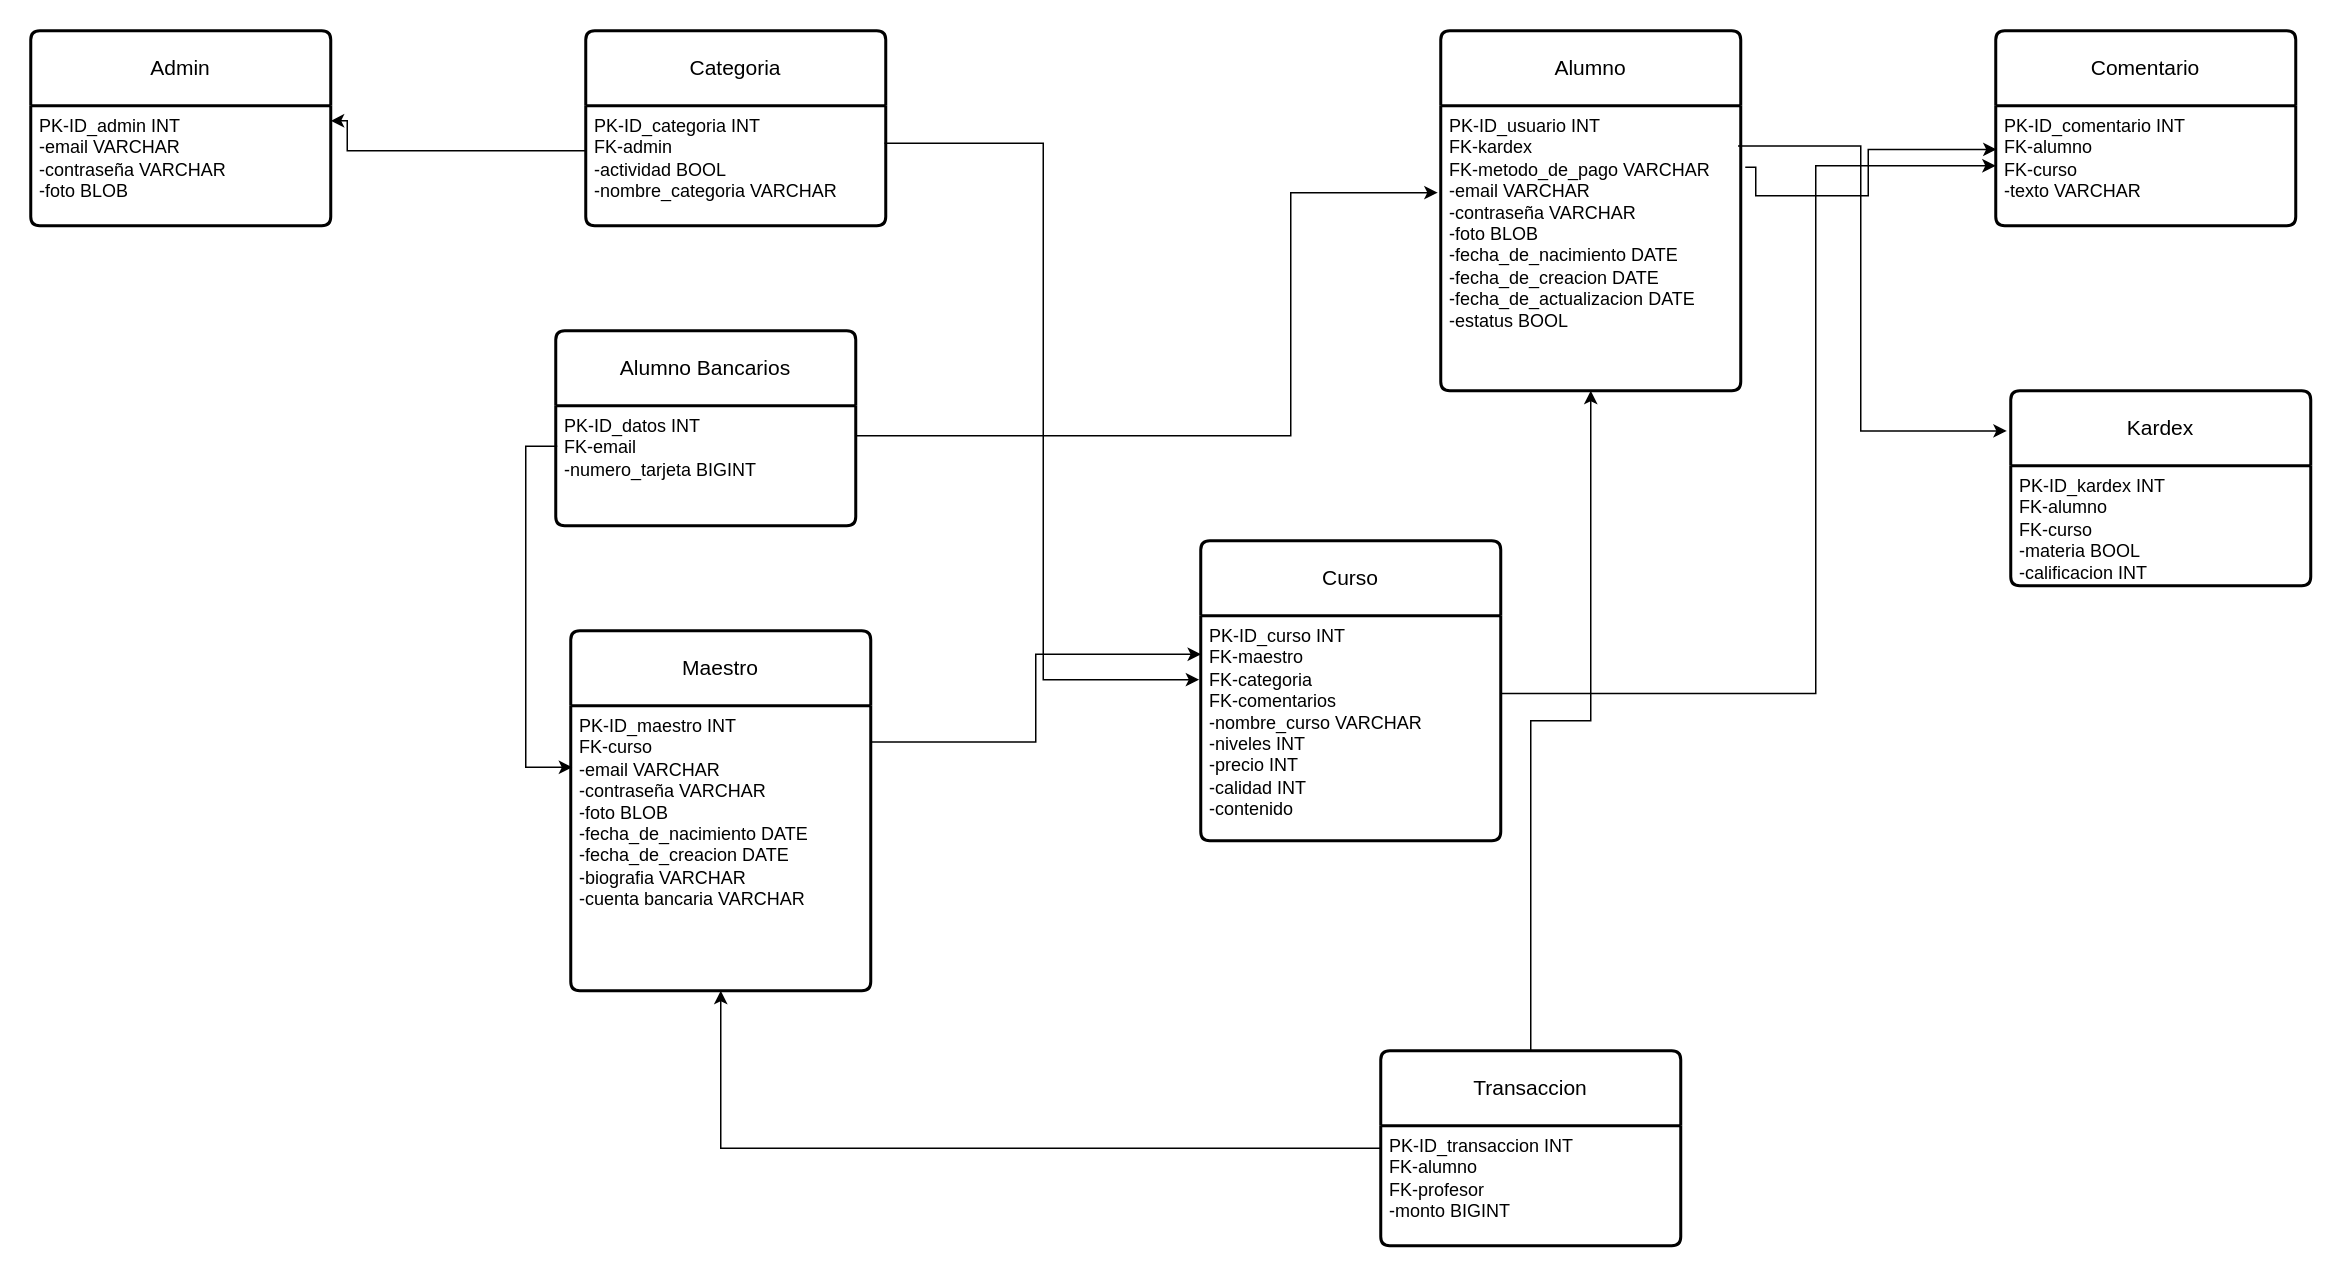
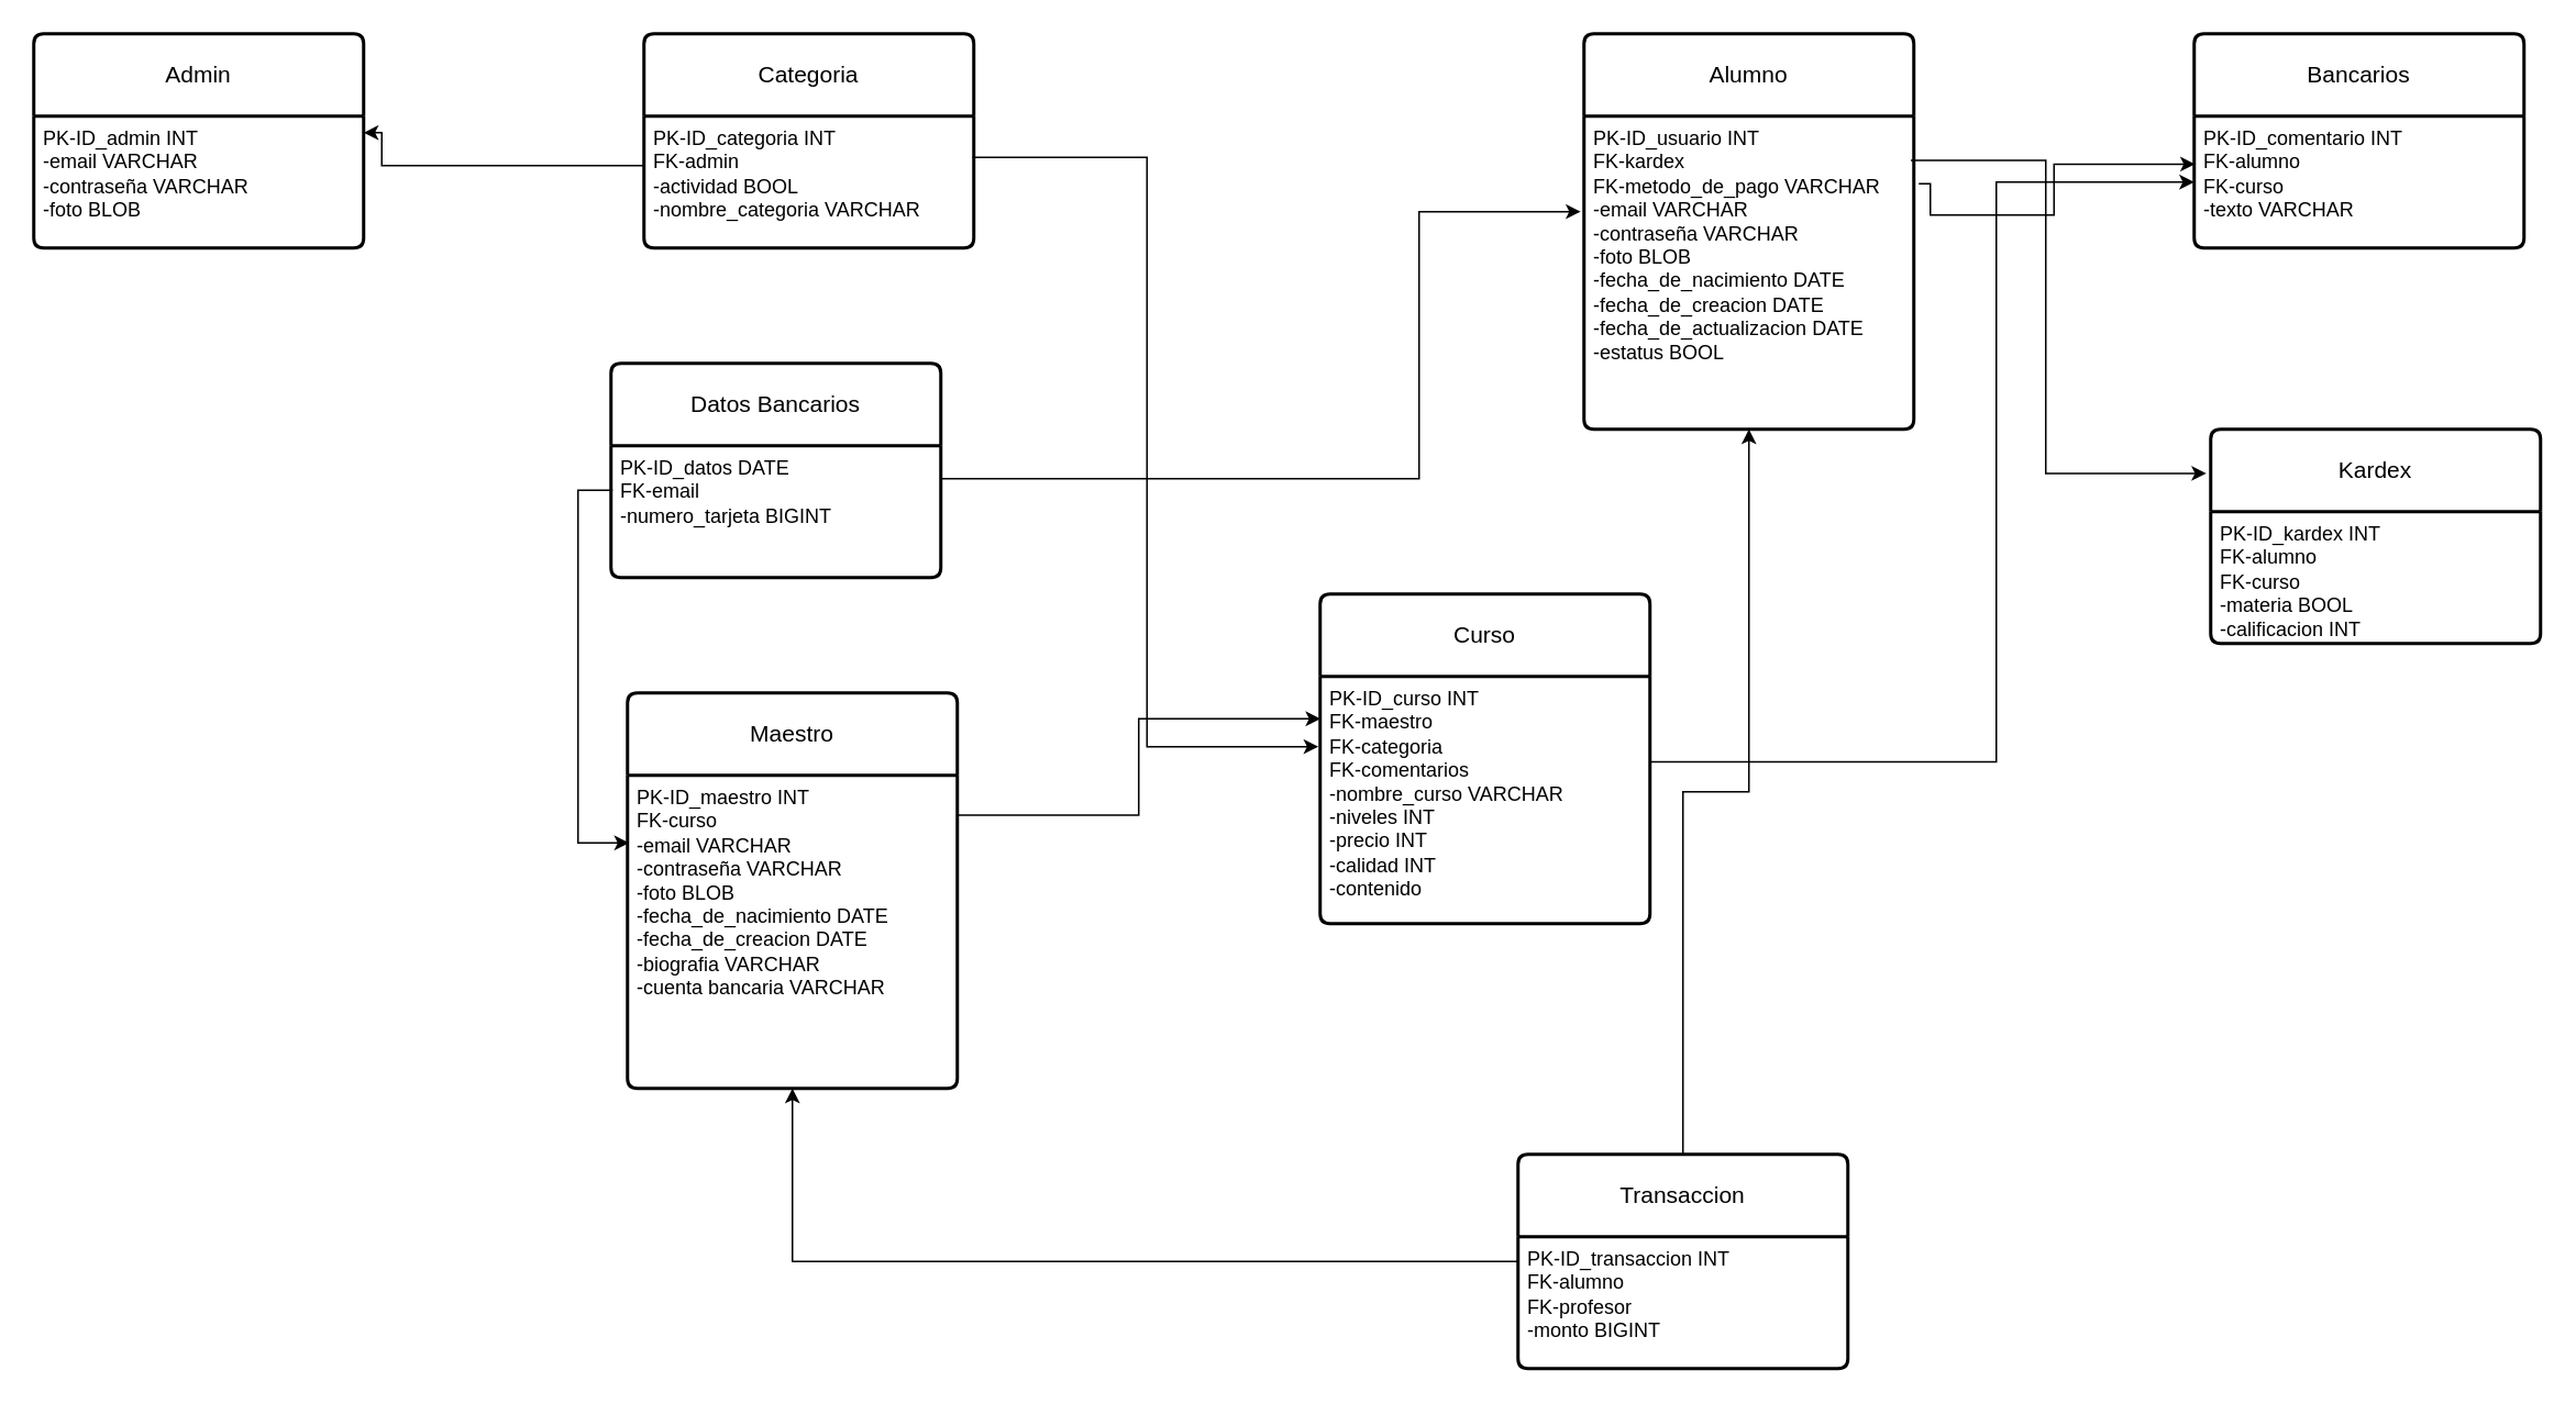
  <mxCell id="0" />
  <mxCell id="1" parent="0" />
  <mxCell id="2" value="Alumno" style="swimlane;childLayout=stackLayout;horizontal=1;startSize=50;horizontalStack=0;rounded=1;fontSize=14;fontStyle=0;strokeWidth=2;resizeParent=0;resizeLast=1;shadow=0;dashed=0;align=center;arcSize=4;whiteSpace=wrap;html=1;" vertex="1" parent="1"><mxGeometry x="960" y="20" width="200" height="240" as="geometry" /></mxCell>
  <mxCell id="3" value="PK-ID_usuario INT&lt;div&gt;FK-kardex&lt;/div&gt;&lt;div&gt;FK-metodo_de_pago VARCHAR&lt;br&gt;-email VARCHAR&lt;div&gt;-contraseña VARCHAR&lt;/div&gt;&lt;div&gt;-foto BLOB&lt;/div&gt;&lt;div&gt;-fecha_de_nacimiento DATE&lt;/div&gt;&lt;div&gt;-fecha_de_creacion DATE&lt;/div&gt;&lt;div&gt;-fecha_de_actualizacion DATE&lt;/div&gt;&lt;div&gt;-estatus BOOL&lt;/div&gt;&lt;/div&gt;" style="align=left;strokeColor=none;fillColor=none;spacingLeft=4;fontSize=12;verticalAlign=top;resizable=0;rotatable=0;part=1;html=1;" vertex="1" parent="2"><mxGeometry y="50" width="200" height="190" as="geometry" /></mxCell>
  <mxCell id="4" value="Maestro" style="swimlane;childLayout=stackLayout;horizontal=1;startSize=50;horizontalStack=0;rounded=1;fontSize=14;fontStyle=0;strokeWidth=2;resizeParent=0;resizeLast=1;shadow=0;dashed=0;align=center;arcSize=4;whiteSpace=wrap;html=1;" vertex="1" parent="1"><mxGeometry x="380" y="420" width="200" height="240" as="geometry"><mxRectangle x="370" y="50" width="90" height="50" as="alternateBounds" /></mxGeometry></mxCell>
  <mxCell id="5" value="PK-ID_maestro INT&lt;div&gt;FK-curso&lt;br&gt;-email VARCHAR&lt;div&gt;-contraseña VARCHAR&lt;/div&gt;&lt;div&gt;-foto BLOB&lt;/div&gt;&lt;div&gt;-fecha_de_nacimiento DATE&lt;/div&gt;&lt;div&gt;-fecha_de_creacion DATE&lt;/div&gt;&lt;div&gt;-biografia VARCHAR&lt;/div&gt;&lt;div&gt;-cuenta bancaria VARCHAR&lt;/div&gt;&lt;/div&gt;" style="align=left;strokeColor=none;fillColor=none;spacingLeft=4;fontSize=12;verticalAlign=top;resizable=0;rotatable=0;part=1;html=1;" vertex="1" parent="4"><mxGeometry y="50" width="200" height="190" as="geometry" /></mxCell>
  <mxCell id="6" value="Admin" style="swimlane;childLayout=stackLayout;horizontal=1;startSize=50;horizontalStack=0;rounded=1;fontSize=14;fontStyle=0;strokeWidth=2;resizeParent=0;resizeLast=1;shadow=0;dashed=0;align=center;arcSize=4;whiteSpace=wrap;html=1;" vertex="1" parent="1"><mxGeometry x="20" y="20" width="200" height="130" as="geometry" /></mxCell>
  <mxCell id="7" value="PK-ID_admin INT&lt;br&gt;-email VARCHAR&lt;div&gt;-contraseña VARCHAR&lt;/div&gt;&lt;div&gt;-foto BLOB&lt;/div&gt;" style="align=left;strokeColor=none;fillColor=none;spacingLeft=4;fontSize=12;verticalAlign=top;resizable=0;rotatable=0;part=1;html=1;" vertex="1" parent="6"><mxGeometry y="50" width="200" height="80" as="geometry" /></mxCell>
  <mxCell id="8" value="Categoria" style="swimlane;childLayout=stackLayout;horizontal=1;startSize=50;horizontalStack=0;rounded=1;fontSize=14;fontStyle=0;strokeWidth=2;resizeParent=0;resizeLast=1;shadow=0;dashed=0;align=center;arcSize=4;whiteSpace=wrap;html=1;" vertex="1" parent="1"><mxGeometry x="390" y="20" width="200" height="130" as="geometry" /></mxCell>
  <mxCell id="9" value="PK-ID_categoria INT&lt;div&gt;FK-admin&lt;br&gt;-actividad BOOL&lt;div&gt;&lt;div&gt;-nombre_categoria VARCHAR&lt;/div&gt;&lt;/div&gt;&lt;/div&gt;" style="align=left;strokeColor=none;fillColor=none;spacingLeft=4;fontSize=12;verticalAlign=top;resizable=0;rotatable=0;part=1;html=1;" vertex="1" parent="8"><mxGeometry y="50" width="200" height="80" as="geometry" /></mxCell>
  <mxCell id="10" style="edgeStyle=orthogonalEdgeStyle;rounded=0;orthogonalLoop=1;jettySize=auto;html=1;entryX=0.995;entryY=0.138;entryDx=0;entryDy=0;entryPerimeter=0;" edge="1" parent="1"><mxGeometry relative="1" as="geometry"><mxPoint x="390" y="124" as="sourcePoint" /><mxPoint x="220" y="80.04" as="targetPoint" /><Array as="points"><mxPoint x="390" y="100" /><mxPoint x="231" y="100" /><mxPoint x="231" y="80" /></Array></mxGeometry></mxCell>
  <mxCell id="11" value="Curso" style="swimlane;childLayout=stackLayout;horizontal=1;startSize=50;horizontalStack=0;rounded=1;fontSize=14;fontStyle=0;strokeWidth=2;resizeParent=0;resizeLast=1;shadow=0;dashed=0;align=center;arcSize=4;whiteSpace=wrap;html=1;" vertex="1" parent="1"><mxGeometry x="800" y="360" width="200" height="200" as="geometry" /></mxCell>
  <mxCell id="12" value="PK-ID_curso INT&lt;br&gt;&lt;div&gt;&lt;div&gt;FK-maestro&lt;/div&gt;&lt;div&gt;FK-categoria&lt;/div&gt;&lt;div&gt;FK-comentarios&lt;/div&gt;&lt;div&gt;-nombre_curso VARCHAR&lt;/div&gt;&lt;div&gt;-niveles INT&lt;/div&gt;&lt;/div&gt;&lt;div&gt;-precio INT&lt;/div&gt;&lt;div&gt;-calidad INT&lt;/div&gt;&lt;div&gt;-contenido&amp;nbsp;&lt;/div&gt;&lt;div&gt;&lt;br&gt;&lt;/div&gt;" style="align=left;strokeColor=none;fillColor=none;spacingLeft=4;fontSize=12;verticalAlign=top;resizable=0;rotatable=0;part=1;html=1;" vertex="1" parent="11"><mxGeometry y="50" width="200" height="150" as="geometry" /></mxCell>
  <mxCell id="13" style="edgeStyle=orthogonalEdgeStyle;rounded=0;orthogonalLoop=1;jettySize=auto;html=1;exitX=1.001;exitY=0.127;exitDx=0;exitDy=0;entryX=0.001;entryY=0.171;entryDx=0;entryDy=0;entryPerimeter=0;exitPerimeter=0;" edge="1" parent="1" source="5" target="12"><mxGeometry relative="1" as="geometry" /></mxCell>
  <mxCell id="14" style="edgeStyle=orthogonalEdgeStyle;rounded=0;orthogonalLoop=1;jettySize=auto;html=1;entryX=-0.005;entryY=0.284;entryDx=0;entryDy=0;entryPerimeter=0;exitX=0.996;exitY=0.313;exitDx=0;exitDy=0;exitPerimeter=0;" edge="1" parent="1" source="9" target="12"><mxGeometry relative="1" as="geometry" /></mxCell>
- <mxCell id="15" value="Comentario" style="swimlane;childLayout=stackLayout;horizontal=1;startSize=50;horizontalStack=0;rounded=1;fontSize=14;fontStyle=0;strokeWidth=2;resizeParent=0;resizeLast=1;shadow=0;dashed=0;align=center;arcSize=4;whiteSpace=wrap;html=1;" vertex="1" parent="1"><mxGeometry x="1330" y="20" width="200" height="130" as="geometry" /></mxCell>
+ <mxCell id="15" value="Bancarios" style="swimlane;childLayout=stackLayout;horizontal=1;startSize=50;horizontalStack=0;rounded=1;fontSize=14;fontStyle=0;strokeWidth=2;resizeParent=0;resizeLast=1;shadow=0;dashed=0;align=center;arcSize=4;whiteSpace=wrap;html=1;" vertex="1" parent="1"><mxGeometry x="1330" y="20" width="200" height="130" as="geometry" /></mxCell>
  <mxCell id="16" value="PK-ID_comentario INT&lt;br&gt;FK-alumno&lt;div&gt;&lt;div&gt;FK-curso&lt;span style=&quot;white-space: pre;&quot;&gt;&#09;&lt;/span&gt;&lt;/div&gt;&lt;div&gt;-texto VARCHAR&lt;/div&gt;&lt;div&gt;&lt;br&gt;&lt;/div&gt;&lt;/div&gt;" style="align=left;strokeColor=none;fillColor=none;spacingLeft=4;fontSize=12;verticalAlign=top;resizable=0;rotatable=0;part=1;html=1;" vertex="1" parent="15"><mxGeometry y="50" width="200" height="80" as="geometry" /></mxCell>
  <mxCell id="17" value="Kardex" style="swimlane;childLayout=stackLayout;horizontal=1;startSize=50;horizontalStack=0;rounded=1;fontSize=14;fontStyle=0;strokeWidth=2;resizeParent=0;resizeLast=1;shadow=0;dashed=0;align=center;arcSize=4;whiteSpace=wrap;html=1;" vertex="1" parent="1"><mxGeometry x="1340" y="260" width="200" height="130" as="geometry" /></mxCell>
  <mxCell id="18" value="PK-ID_kardex INT&lt;br&gt;FK-alumno&lt;div&gt;FK-curso&lt;/div&gt;&lt;div&gt;-materia BOOL&lt;/div&gt;&lt;div&gt;-calificacion INT&lt;/div&gt;" style="align=left;strokeColor=none;fillColor=none;spacingLeft=4;fontSize=12;verticalAlign=top;resizable=0;rotatable=0;part=1;html=1;" vertex="1" parent="17"><mxGeometry y="50" width="200" height="80" as="geometry" /></mxCell>
  <mxCell id="19" style="edgeStyle=orthogonalEdgeStyle;rounded=0;orthogonalLoop=1;jettySize=auto;html=1;entryX=0.003;entryY=0.364;entryDx=0;entryDy=0;entryPerimeter=0;exitX=1.015;exitY=0.216;exitDx=0;exitDy=0;exitPerimeter=0;" edge="1" parent="1" source="3" target="16"><mxGeometry relative="1" as="geometry"><Array as="points"><mxPoint x="1170" y="111" /><mxPoint x="1170" y="130" /><mxPoint x="1245" y="130" /><mxPoint x="1245" y="99" /></Array></mxGeometry></mxCell>
  <mxCell id="20" style="edgeStyle=orthogonalEdgeStyle;rounded=0;orthogonalLoop=1;jettySize=auto;html=1;entryX=0;entryY=0.5;entryDx=0;entryDy=0;exitX=1.004;exitY=0.346;exitDx=0;exitDy=0;exitPerimeter=0;" edge="1" parent="1" source="12" target="16"><mxGeometry relative="1" as="geometry"><Array as="points"><mxPoint x="1210" y="462" /><mxPoint x="1210" y="110" /></Array></mxGeometry></mxCell>
  <mxCell id="21" style="edgeStyle=orthogonalEdgeStyle;rounded=0;orthogonalLoop=1;jettySize=auto;html=1;entryX=-0.013;entryY=0.206;entryDx=0;entryDy=0;entryPerimeter=0;exitX=0.991;exitY=0.141;exitDx=0;exitDy=0;exitPerimeter=0;" edge="1" parent="1" source="3" target="17"><mxGeometry relative="1" as="geometry"><Array as="points"><mxPoint x="1240" y="97" /><mxPoint x="1240" y="287" /></Array></mxGeometry></mxCell>
  <mxCell id="22" style="edgeStyle=orthogonalEdgeStyle;rounded=0;orthogonalLoop=1;jettySize=auto;html=1;" edge="1" parent="1" source="24" target="5"><mxGeometry relative="1" as="geometry" /></mxCell>
  <mxCell id="23" style="edgeStyle=orthogonalEdgeStyle;rounded=0;orthogonalLoop=1;jettySize=auto;html=1;entryX=0.5;entryY=1;entryDx=0;entryDy=0;" edge="1" parent="1" source="24" target="3"><mxGeometry relative="1" as="geometry" /></mxCell>
  <mxCell id="24" value="Transaccion" style="swimlane;childLayout=stackLayout;horizontal=1;startSize=50;horizontalStack=0;rounded=1;fontSize=14;fontStyle=0;strokeWidth=2;resizeParent=0;resizeLast=1;shadow=0;dashed=0;align=center;arcSize=4;whiteSpace=wrap;html=1;" vertex="1" parent="1"><mxGeometry x="920" y="700" width="200" height="130" as="geometry" /></mxCell>
  <mxCell id="25" value="PK-ID_transaccion INT&lt;div&gt;FK-alumno&lt;br&gt;FK-profesor&lt;br&gt;&lt;div&gt;&lt;div&gt;-monto BIGINT&lt;/div&gt;&lt;/div&gt;&lt;/div&gt;" style="align=left;strokeColor=none;fillColor=none;spacingLeft=4;fontSize=12;verticalAlign=top;resizable=0;rotatable=0;part=1;html=1;" vertex="1" parent="24"><mxGeometry y="50" width="200" height="80" as="geometry" /></mxCell>
- <mxCell id="26" value="Alumno Bancarios" style="swimlane;childLayout=stackLayout;horizontal=1;startSize=50;horizontalStack=0;rounded=1;fontSize=14;fontStyle=0;strokeWidth=2;resizeParent=0;resizeLast=1;shadow=0;dashed=0;align=center;arcSize=4;whiteSpace=wrap;html=1;" vertex="1" parent="1"><mxGeometry x="370" y="220" width="200" height="130" as="geometry" /></mxCell>
- <mxCell id="27" value="PK-ID_datos INT&lt;div&gt;FK-email&lt;br&gt;&lt;div&gt;&lt;div&gt;-numero_tarjeta BIGINT&lt;/div&gt;&lt;/div&gt;&lt;/div&gt;" style="align=left;strokeColor=none;fillColor=none;spacingLeft=4;fontSize=12;verticalAlign=top;resizable=0;rotatable=0;part=1;html=1;" vertex="1" parent="26"><mxGeometry y="50" width="200" height="80" as="geometry" /></mxCell>
+ <mxCell id="26" value="Datos Bancarios" style="swimlane;childLayout=stackLayout;horizontal=1;startSize=50;horizontalStack=0;rounded=1;fontSize=14;fontStyle=0;strokeWidth=2;resizeParent=0;resizeLast=1;shadow=0;dashed=0;align=center;arcSize=4;whiteSpace=wrap;html=1;" vertex="1" parent="1"><mxGeometry x="370" y="220" width="200" height="130" as="geometry" /></mxCell>
+ <mxCell id="27" value="PK-ID_datos DATE&lt;div&gt;FK-email&lt;br&gt;&lt;div&gt;&lt;div&gt;-numero_tarjeta BIGINT&lt;/div&gt;&lt;/div&gt;&lt;/div&gt;" style="align=left;strokeColor=none;fillColor=none;spacingLeft=4;fontSize=12;verticalAlign=top;resizable=0;rotatable=0;part=1;html=1;" vertex="1" parent="26"><mxGeometry y="50" width="200" height="80" as="geometry" /></mxCell>
  <mxCell id="28" style="edgeStyle=orthogonalEdgeStyle;rounded=0;orthogonalLoop=1;jettySize=auto;html=1;entryX=0.005;entryY=0.216;entryDx=0;entryDy=0;entryPerimeter=0;exitX=0.005;exitY=0.338;exitDx=0;exitDy=0;exitPerimeter=0;" edge="1" parent="1" source="27" target="5"><mxGeometry relative="1" as="geometry" /></mxCell>
  <mxCell id="29" style="edgeStyle=orthogonalEdgeStyle;rounded=0;orthogonalLoop=1;jettySize=auto;html=1;exitX=1;exitY=0.25;exitDx=0;exitDy=0;entryX=-0.01;entryY=0.305;entryDx=0;entryDy=0;entryPerimeter=0;" edge="1" parent="1" source="27" target="3"><mxGeometry relative="1" as="geometry"><Array as="points"><mxPoint x="860" y="290" /><mxPoint x="860" y="128" /></Array></mxGeometry></mxCell>
